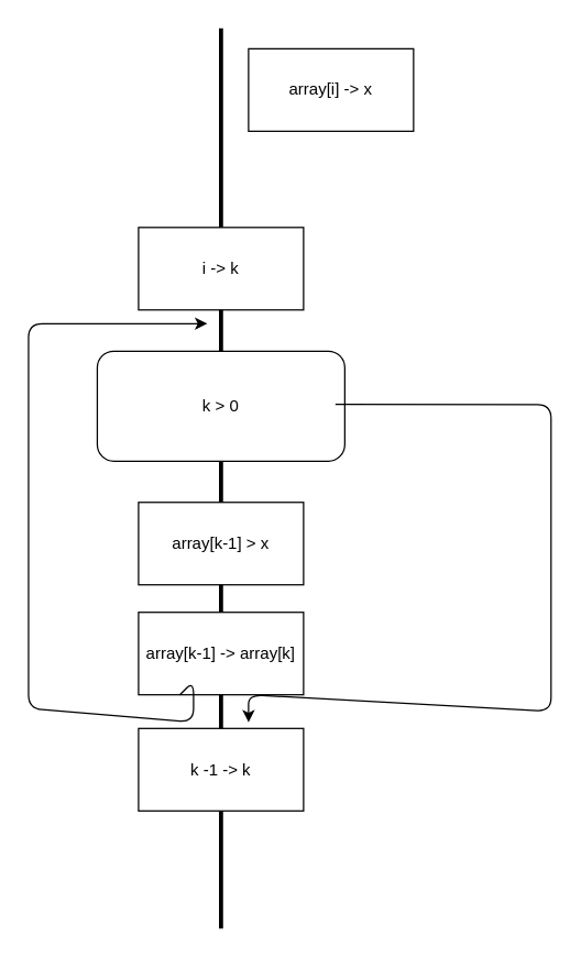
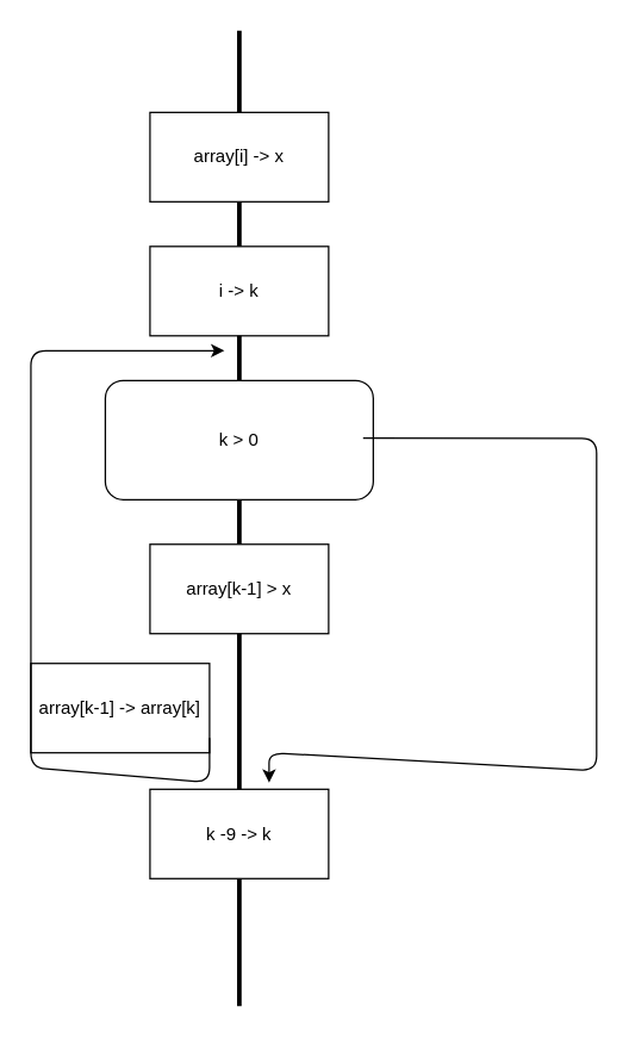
  <mxCell id="0" />
  <mxCell id="1" parent="0" />
  <mxCell id="2" value="" style="endArrow=none;html=1;strokeWidth=3;" edge="1" parent="1"><mxGeometry width="50" height="50" relative="1" as="geometry"><mxPoint x="160" y="675" as="sourcePoint" /><mxPoint x="160" y="20.2" as="targetPoint" /></mxGeometry></mxCell>
- <mxCell id="3" value="array[i] -&amp;gt; x" style="rounded=0;whiteSpace=wrap;html=1;" vertex="1" parent="1"><mxGeometry x="180" y="35" width="120" height="60" as="geometry" /></mxCell>
+ <mxCell id="3" value="array[i] -&amp;gt; x" style="rounded=0;whiteSpace=wrap;html=1;" vertex="1" parent="1"><mxGeometry x="100" y="75" width="120" height="60" as="geometry" /></mxCell>
  <mxCell id="4" value="i -&amp;gt; k" style="rounded=0;whiteSpace=wrap;html=1;" vertex="1" parent="1"><mxGeometry x="100" y="165" width="120" height="60" as="geometry" /></mxCell>
  <mxCell id="5" value="k &amp;gt; 0" style="whiteSpace=wrap;html=1;rounded=1;" vertex="1" parent="1"><mxGeometry x="70" y="255" width="180" height="80" as="geometry" /></mxCell>
  <mxCell id="6" value="array[k-1] &amp;gt; x" style="rounded=0;whiteSpace=wrap;html=1;" vertex="1" parent="1"><mxGeometry x="100" y="365" width="120" height="60" as="geometry" /></mxCell>
- <mxCell id="7" value="array[k-1] -&amp;gt; array[k]" style="rounded=0;whiteSpace=wrap;html=1;" vertex="1" parent="1"><mxGeometry x="100" y="445" width="120" height="60" as="geometry" /></mxCell>
- <mxCell id="8" value="k -1 -&amp;gt; k" style="rounded=0;whiteSpace=wrap;html=1;" vertex="1" parent="1"><mxGeometry x="100" y="529.5" width="120" height="60" as="geometry" /></mxCell>
+ <mxCell id="7" value="array[k-1] -&amp;gt; array[k]" style="rounded=0;whiteSpace=wrap;html=1;" vertex="1" parent="1"><mxGeometry x="20" y="445" width="120" height="60" as="geometry" /></mxCell>
+ <mxCell id="8" value="k -9 -&amp;gt; k" style="rounded=0;whiteSpace=wrap;html=1;" vertex="1" parent="1"><mxGeometry x="100" y="529.5" width="120" height="60" as="geometry" /></mxCell>
  <mxCell id="9" value="" style="endArrow=classic;html=1;exitX=0.962;exitY=0.483;exitDx=0;exitDy=0;exitPerimeter=0;" edge="1" parent="1" source="5"><mxGeometry width="50" height="50" relative="1" as="geometry"><mxPoint x="140" y="265" as="sourcePoint" /><mxPoint x="180" y="525" as="targetPoint" /><Array as="points"><mxPoint x="400" y="294" /><mxPoint x="400" y="517" /><mxPoint x="180" y="505" /></Array></mxGeometry></mxCell>
  <mxCell id="10" value="" style="endArrow=classic;html=1;" edge="1" parent="1" source="7"><mxGeometry width="50" height="50" relative="1" as="geometry"><mxPoint x="120" y="515" as="sourcePoint" /><mxPoint x="150" y="235" as="targetPoint" /><Array as="points"><mxPoint x="140" y="495" /><mxPoint x="140" y="525" /><mxPoint x="20" y="515" /><mxPoint x="20" y="235" /></Array></mxGeometry></mxCell>
